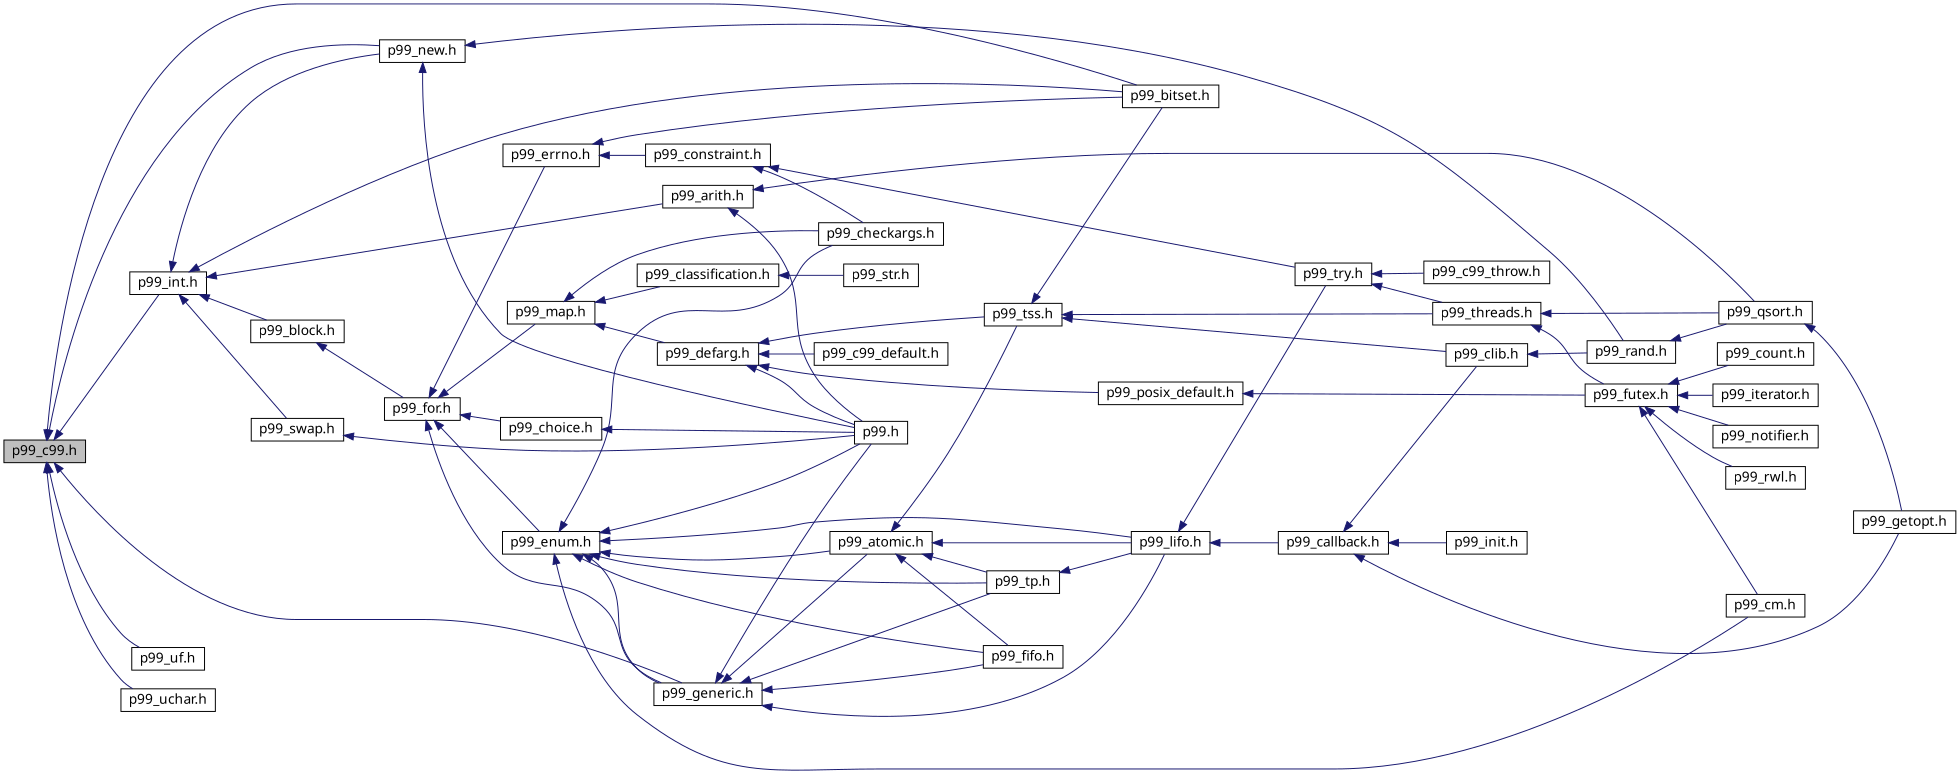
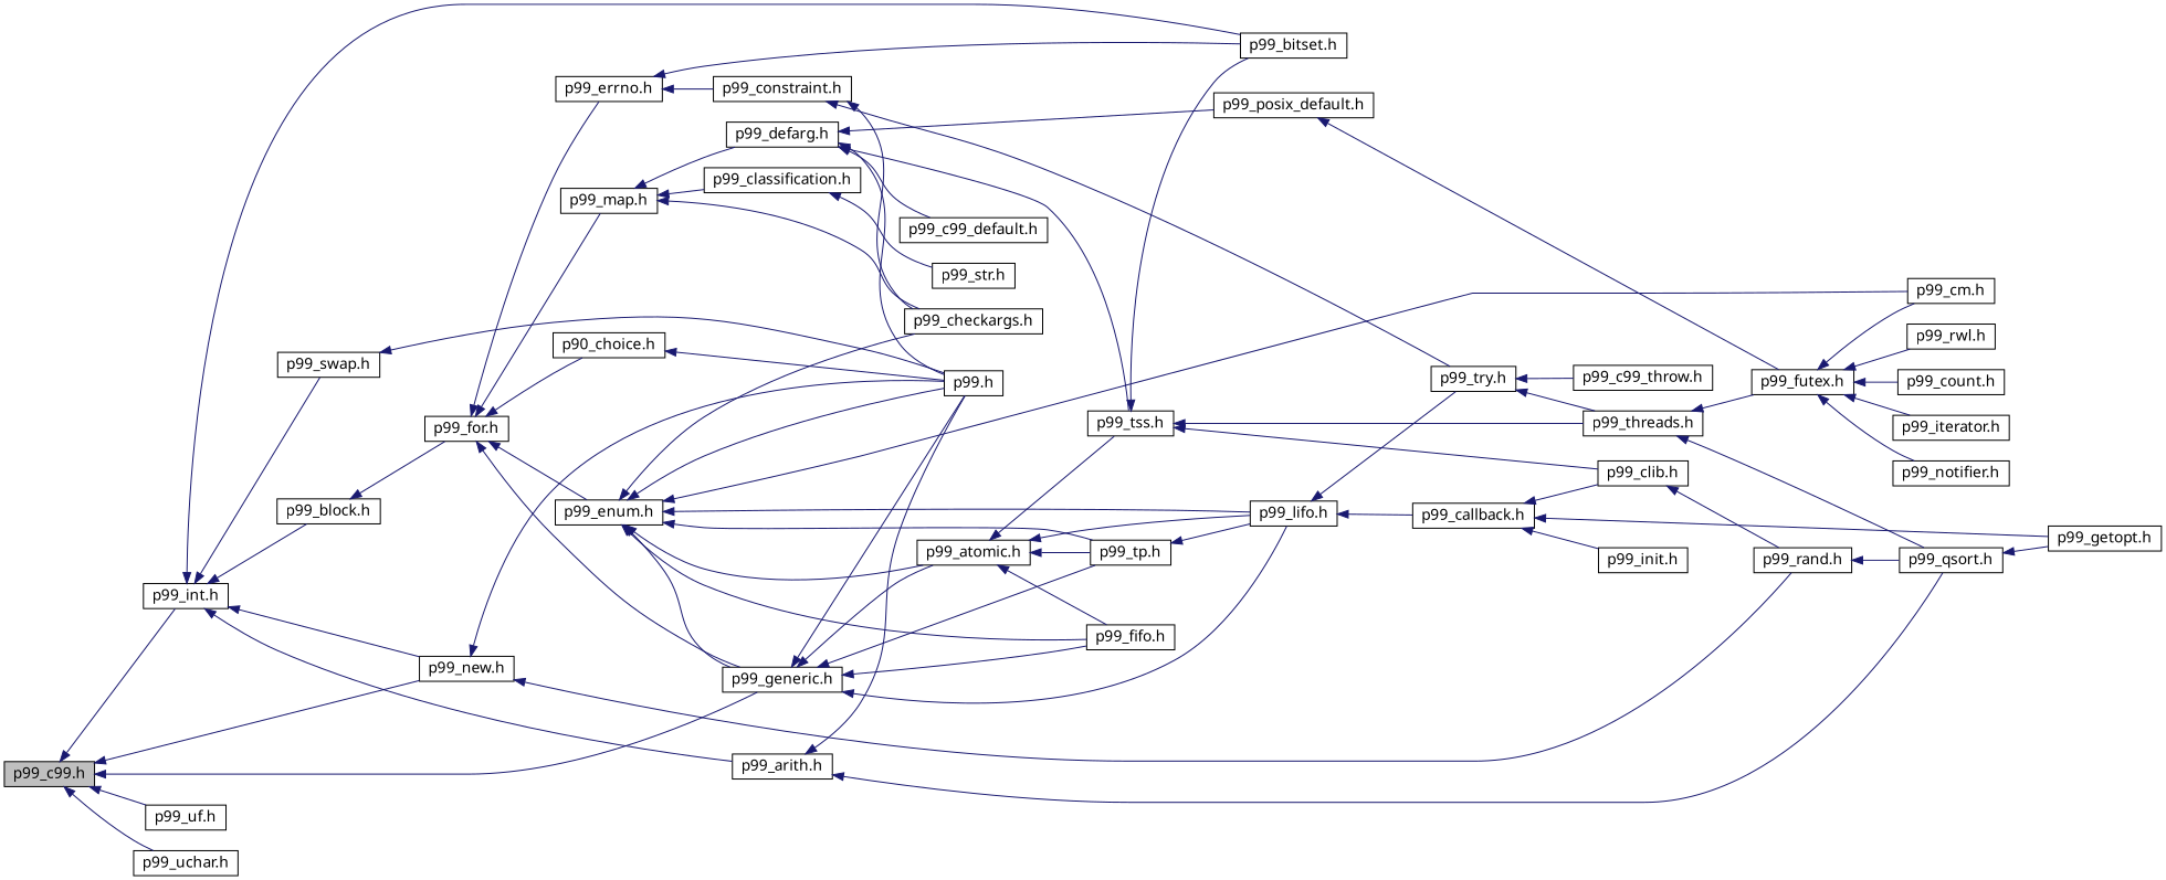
  digraph {
    fontname="Noto Sans"
    rankdir=LR
    node [color=black fillcolor=white fontname="Noto Sans" fontsize=14 shape=record style=filled]
    edge [color=midnightblue dir=back fontname="Noto Sans" fontsize=14 labelfontname=Helvetica labelfontsize=14 style=solid]
    n1 [fillcolor=grey75 fontcolor=black height=0.2 label="p99_c99.h" width=0.4]
    n2 [height=0.2 label="p99_int.h" width=0.4]
    n3 [height=0.2 label="p99_bitset.h" width=0.4]
    n4 [height=0.2 label="p99_generic.h" width=0.4]
    n5 [height=0.2 label="p99_new.h" width=0.4]
    n6 [height=0.2 label="p99_uf.h" width=0.4]
    n7 [height=0.2 label="p99_uchar.h" width=0.4]
    n8 [height=0.2 label="p99_block.h" width=0.4]
    n9 [height=0.2 label="p99_swap.h" width=0.4]
    n10 [height=0.2 label="p99_arith.h" width=0.4]
    n11 [height=0.2 label="p99.h" width=0.4]
    n12 [height=0.2 label="p99_atomic.h" width=0.4]
    n13 [height=0.2 label="p99_lifo.h" width=0.4]
    n14 [height=0.2 label="p99_tp.h" width=0.4]
    n15 [height=0.2 label="p99_fifo.h" width=0.4]
    n16 [height=0.2 label="p99_rand.h" width=0.4]
    n17 [height=0.2 label="p99_for.h" width=0.4]
    n18 [height=0.2 label="p99_qsort.h" width=0.4]
-   n19 [height=0.2 label="p99_choice.h" width=0.4]
+   n19 [height=0.2 label="p90_choice.h" width=0.4]
    n20 [height=0.2 label="p99_map.h" width=0.4]
    n21 [height=0.2 label="p99_enum.h" width=0.4]
    n22 [height=0.2 label="p99_errno.h" width=0.4]
    n23 [height=0.2 label="p99_defarg.h" width=0.4]
    n24 [height=0.2 label="p99_checkargs.h" width=0.4]
    n25 [height=0.2 label="p99_classification.h" width=0.4]
    n26 [height=0.2 label="p99_cm.h" width=0.4]
    n27 [height=0.2 label="p99_constraint.h" width=0.4]
    n28 [height=0.2 label="p99_tss.h" width=0.4]
    n29 [height=0.2 label="p99_c99_default.h" width=0.4]
    n30 [height=0.2 label="p99_posix_default.h" width=0.4]
    n31 [height=0.2 label="p99_str.h" width=0.4]
    n32 [height=0.2 label="p99_threads.h" width=0.4]
    n33 [height=0.2 label="p99_clib.h" width=0.4]
    n34 [height=0.2 label="p99_futex.h" width=0.4]
    n35 [height=0.2 label="p99_try.h" width=0.4]
    n36 [height=0.2 label="p99_c99_throw.h" width=0.4]
    n37 [height=0.2 label="p99_count.h" width=0.4]
    n38 [height=0.2 label="p99_iterator.h" width=0.4]
    n39 [height=0.2 label="p99_notifier.h" width=0.4]
    n40 [height=0.2 label="p99_rwl.h" width=0.4]
    n41 [height=0.2 label="p99_getopt.h" width=0.4]
    n42 [height=0.2 label="p99_callback.h" width=0.4]
    n43 [height=0.2 label="p99_init.h" width=0.4]
    n1 -> n2
-   n1 -> n3
    n1 -> n4
    n1 -> n5
    n1 -> n6
    n1 -> n7
    n2 -> n3
    n2 -> n5
    n2 -> n8
    n2 -> n9
    n2 -> n10
    n4 -> n11
    n4 -> n12
    n4 -> n13
    n4 -> n14
    n4 -> n15
    n5 -> n11
    n5 -> n16
    n8 -> n17
    n9 -> n11
    n10 -> n11
    n10 -> n18
    n12 -> n13
    n12 -> n14
    n12 -> n15
    n12 -> n28
    n13 -> n35
    n13 -> n42
    n14 -> n13
    n16 -> n18
    n17 -> n4
    n17 -> n19
    n17 -> n20
    n17 -> n21
    n17 -> n22
    n18 -> n41
    n19 -> n11
    n20 -> n23
    n20 -> n24
    n20 -> n25
    n21 -> n4
    n21 -> n11
    n21 -> n12
    n21 -> n13
    n21 -> n14
    n21 -> n15
    n21 -> n24
    n21 -> n26
    n22 -> n3
    n22 -> n27
    n23 -> n11
    n23 -> n28
    n23 -> n29
    n23 -> n30
    n25 -> n31
    n27 -> n24
    n27 -> n35
    n28 -> n3
    n28 -> n32
    n28 -> n33
    n30 -> n34
    n32 -> n18
    n32 -> n34
    n33 -> n16
    n34 -> n26
    n34 -> n37
    n34 -> n38
    n34 -> n39
    n34 -> n40
    n35 -> n32
    n35 -> n36
    n42 -> n33
    n42 -> n41
    n42 -> n43
  }
